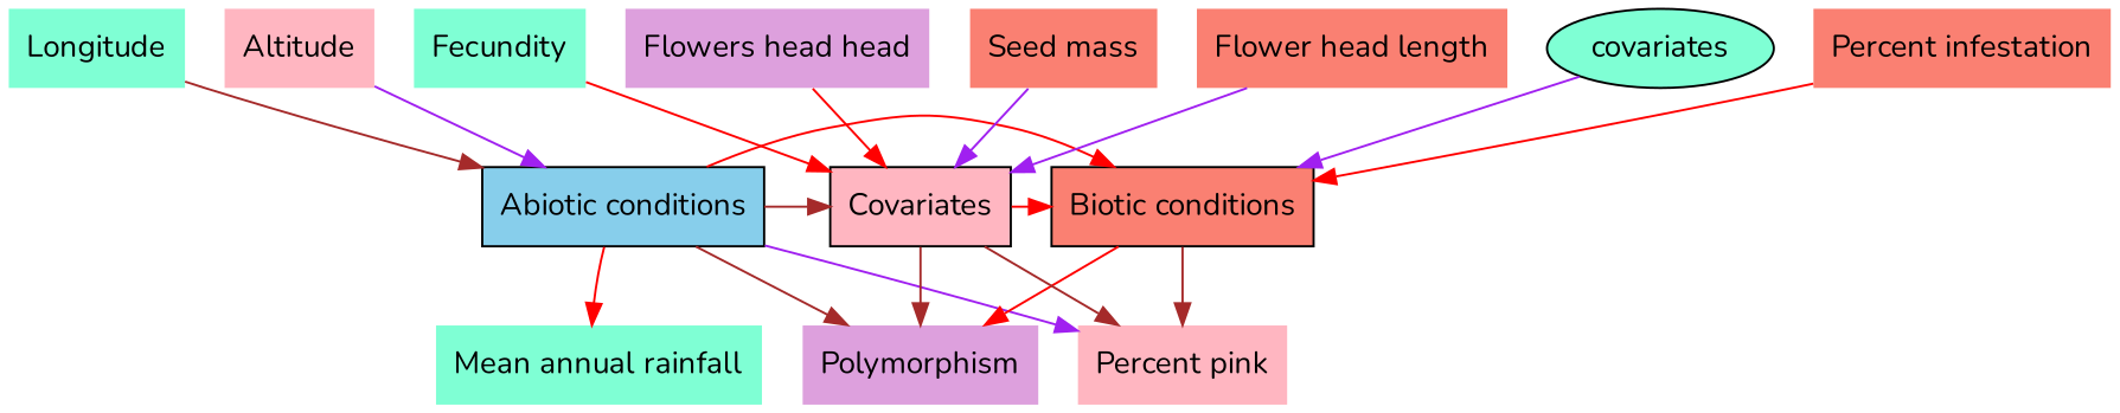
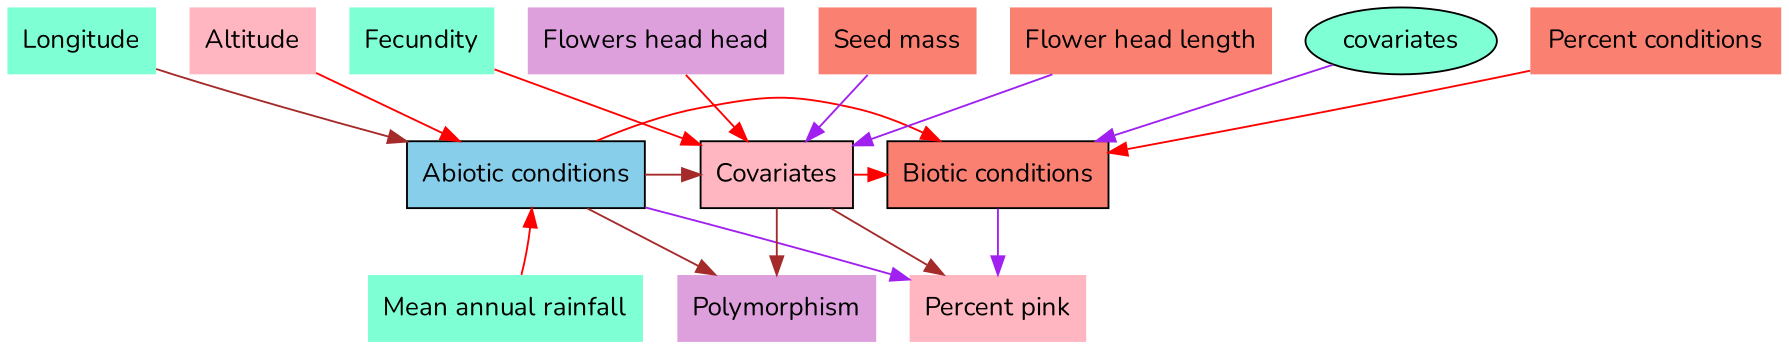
  digraph {
    fontname=Nunito
    node [fillcolor=salmon fontname=Nunito shape=plaintext style=filled]
    edge [color=red fontname=Nunito]
    n1 [fillcolor=skyblue label="Abiotic conditions" shape=rectangle]
    n2 [label="Biotic conditions" shape=rectangle]
    n3 [fillcolor=lightpink label=Covariates shape=rectangle]
    n4 [fillcolor=lightpink label="Percent pink"]
    n5 [fillcolor=plum label=Polymorphism]
    covariates [fillcolor=aquamarine shape=""]
    n7 [fillcolor=aquamarine label=Fecundity]
    n8 [fillcolor=plum label="Flowers head head"]
    n9 [label="Seed mass"]
    n10 [label="Flower head length"]
-   n11 [label="Percent infestation"]
+   n11 [label="Percent conditions"]
    n12 [fillcolor=aquamarine label=Longitude]
    n13 [fillcolor=aquamarine label="Mean annual rainfall"]
    n14 [fillcolor=lightpink label=Altitude]
    subgraph sub_1 {
      rank=same
      n1
      n2
      n3
    }
    n1 -> n2
    n1 -> n3 [color=brown]
    n1 -> n4 [color=purple]
    n1 -> n5 [color=brown]
-   n2 -> n4 [color=brown]
-   n2 -> n5
+   n2 -> n4 [color=purple]
    n3 -> n2
    n3 -> n4 [color=brown]
    n3 -> n5 [color=brown]
    covariates -> n2 [color=purple]
    n7 -> n3
    n8 -> n3
    n9 -> n3 [color=purple]
    n10 -> n3 [color=purple]
    n11 -> n2
    n12 -> n1 [color=brown]
-   n1 -> n13
-   n14 -> n1 [color=purple]
+   n13 -> n1
+   n14 -> n1
  }
